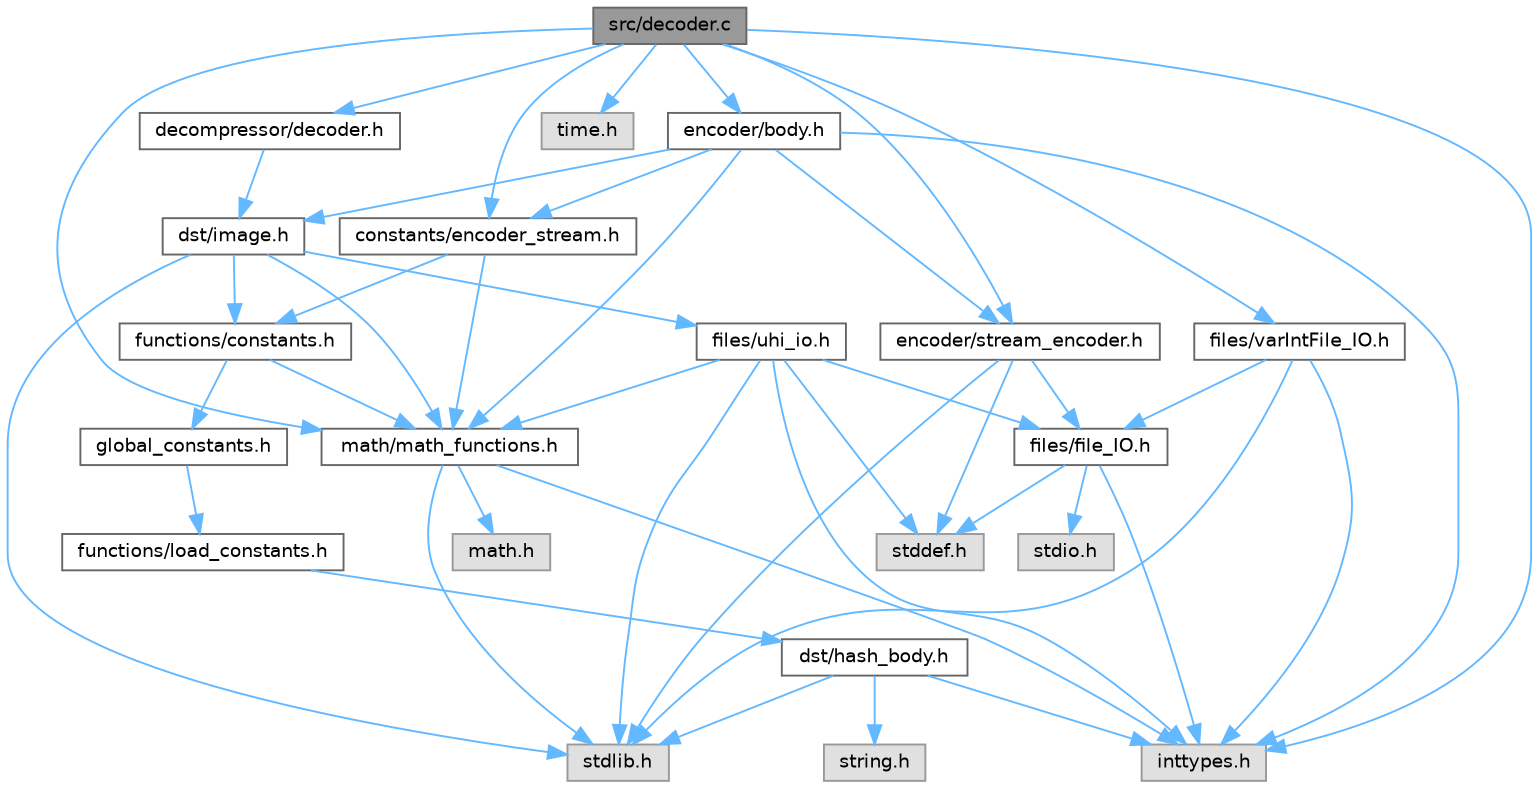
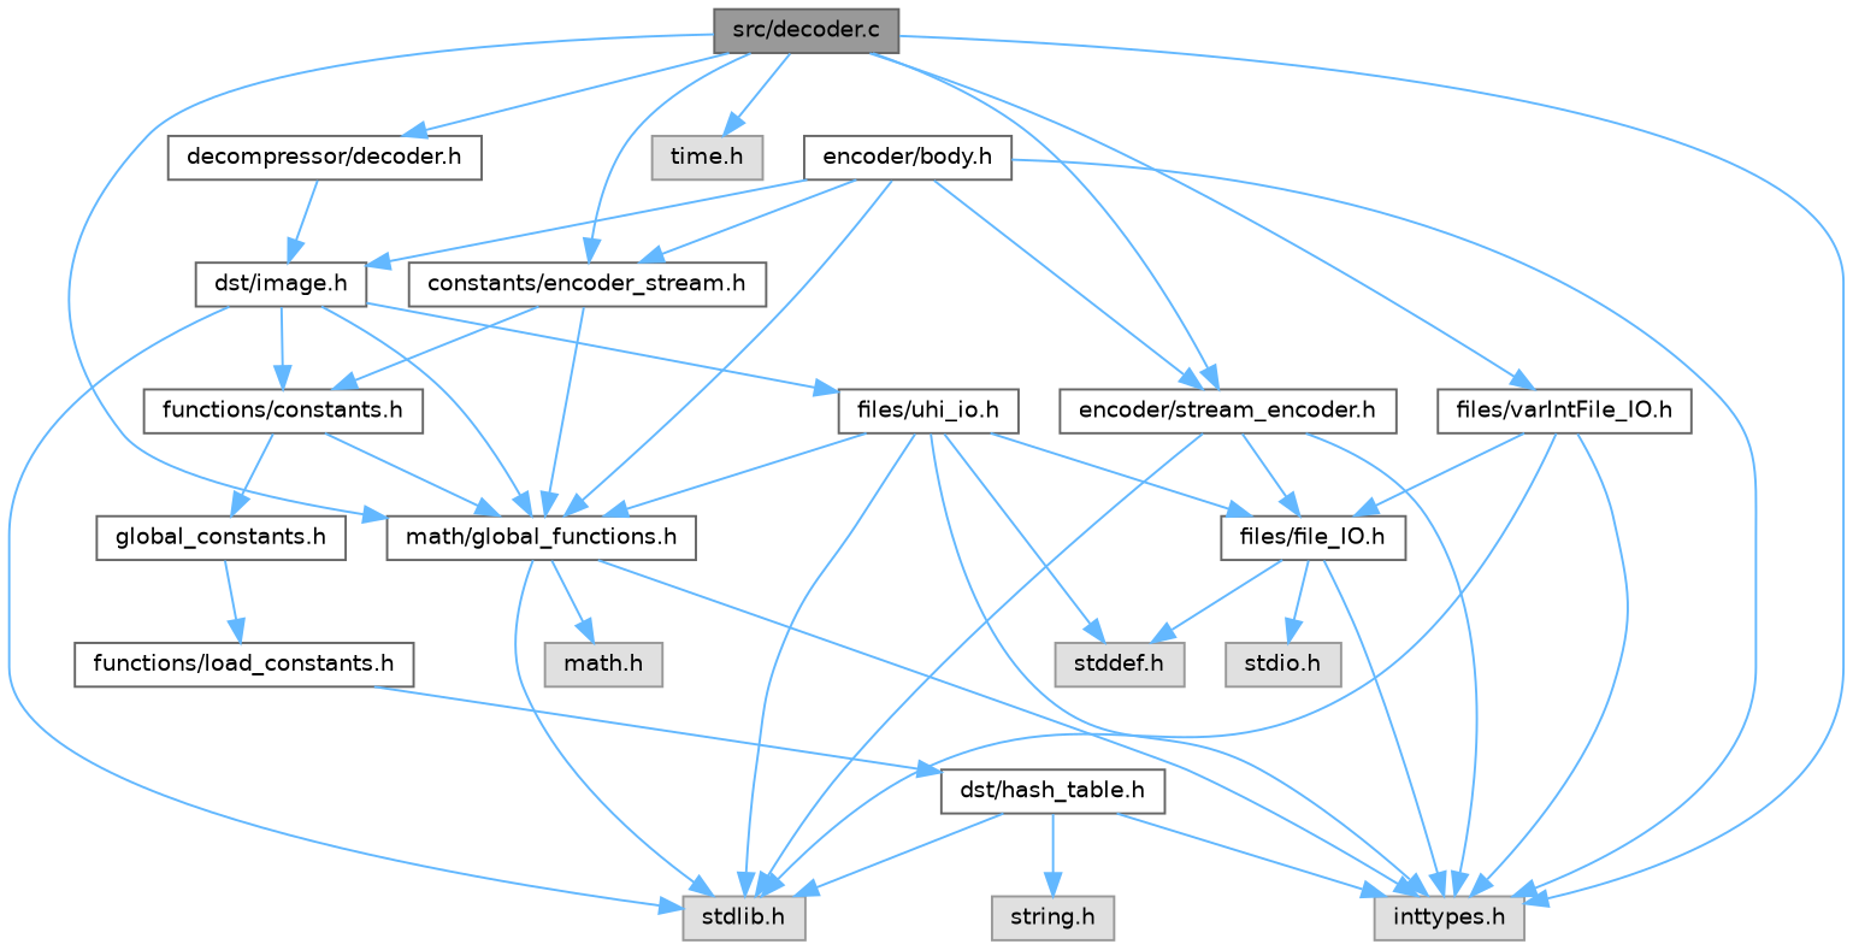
  digraph {
    node [color=grey40 fillcolor=white fontname=Helvetica fontsize=10 shape=box style=filled]
    edge [color=steelblue1 fontname=Helvetica fontsize=10 labelfontname=Helvetica labelfontsize=10 style=solid]
    n1 [color=gray40 fillcolor=grey60 fontcolor=black height=0.2 label="src/decoder.c" width=0.4]
    n2 [height=0.2 label="decompressor/decoder.h" width=0.4]
-   n3 [height=0.2 label="math/math_functions.h" width=0.4]
+   n3 [height=0.2 label="math/global_functions.h" width=0.4]
    n4 [color=grey60 fillcolor="#E0E0E0" height=0.2 label="inttypes.h" width=0.4]
    n5 [color=grey60 fillcolor="#E0E0E0" height=0.2 label="time.h" width=0.4]
    n6 [height=0.2 label="encoder/stream_encoder.h" width=0.4]
    n7 [height=0.2 label="files/varIntFile_IO.h" width=0.4]
    n8 [height=0.2 label="constants/encoder_stream.h" width=0.4]
    n9 [height=0.2 label="encoder/body.h" width=0.4]
    n10 [height=0.2 label="dst/image.h" width=0.4]
    n11 [color=grey60 fillcolor="#E0E0E0" height=0.2 label="stdlib.h" width=0.4]
    n12 [color=grey60 fillcolor="#E0E0E0" height=0.2 label="math.h" width=0.4]
    n13 [height=0.2 label="files/file_IO.h" width=0.4]
    n14 [height=0.2 label="functions/constants.h" width=0.4]
    n15 [height=0.2 label="files/uhi_io.h" width=0.4]
    n16 [height=0.2 label="global_constants.h" width=0.4]
    n17 [color=grey60 fillcolor="#E0E0E0" height=0.2 label="stddef.h" width=0.4]
    n18 [height=0.2 label="functions/load_constants.h" width=0.4]
-   n19 [height=0.2 label="dst/hash_body.h" width=0.4]
+   n19 [height=0.2 label="dst/hash_table.h" width=0.4]
    n20 [color=grey60 fillcolor="#E0E0E0" height=0.2 label="string.h" width=0.4]
    n21 [color=grey60 fillcolor="#E0E0E0" height=0.2 label="stdio.h" width=0.4]
    n1 -> n2
    n1 -> n3
    n1 -> n4
    n1 -> n5
    n1 -> n6
    n1 -> n7
    n1 -> n8
-   n1 -> n9
    n2 -> n10
    n3 -> n4
    n3 -> n11
    n3 -> n12
-   n6 -> n17
+   n6 -> n4
    n6 -> n11
    n6 -> n13
    n7 -> n4
    n7 -> n11
    n7 -> n13
    n8 -> n3
    n8 -> n14
    n9 -> n3
    n9 -> n4
    n9 -> n6
    n9 -> n8
    n9 -> n10
    n10 -> n3
    n10 -> n11
    n10 -> n14
    n10 -> n15
    n13 -> n4
    n13 -> n17
    n13 -> n21
    n14 -> n3
    n14 -> n16
    n15 -> n3
    n15 -> n4
    n15 -> n11
    n15 -> n13
    n15 -> n17
    n16 -> n18
    n18 -> n19
    n19 -> n4
    n19 -> n11
    n19 -> n20
  }
